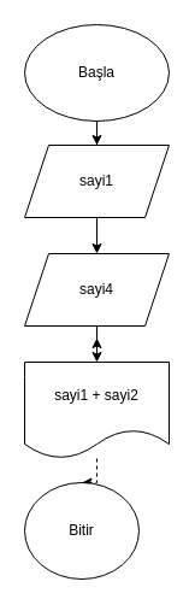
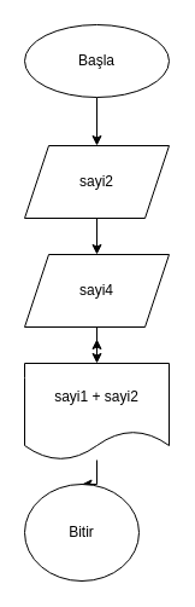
  <mxCell id="0" />
  <mxCell id="1" parent="0" />
  <mxCell id="2" style="edgeStyle=orthogonalEdgeStyle;rounded=0;orthogonalLoop=1;jettySize=auto;html=1;" edge="1" parent="1" source="3" target="5"><mxGeometry relative="1" as="geometry" /></mxCell>
- <mxCell id="3" value="Başla&lt;br&gt;" style="ellipse;whiteSpace=wrap;html=1;" vertex="1" parent="1"><mxGeometry x="20" y="20" width="120" height="80" as="geometry" /></mxCell>
+ <mxCell id="3" value="Başla&lt;br&gt;" style="ellipse;whiteSpace=wrap;html=1;" vertex="1" parent="1"><mxGeometry x="20" y="20" width="120" height="60" as="geometry" /></mxCell>
  <mxCell id="4" style="edgeStyle=orthogonalEdgeStyle;rounded=0;orthogonalLoop=1;jettySize=auto;html=1;" edge="1" parent="1" source="9"><mxGeometry relative="1" as="geometry"><mxPoint x="80" y="280" as="targetPoint" /></mxGeometry></mxCell>
- <mxCell id="5" value="sayi1" style="shape=parallelogram;perimeter=parallelogramPerimeter;whiteSpace=wrap;html=1;fixedSize=1;" vertex="1" parent="1"><mxGeometry x="20" y="120" width="120" height="60" as="geometry" /></mxCell>
+ <mxCell id="5" value="sayi2" style="shape=parallelogram;perimeter=parallelogramPerimeter;whiteSpace=wrap;html=1;fixedSize=1;" vertex="1" parent="1"><mxGeometry x="20" y="120" width="120" height="60" as="geometry" /></mxCell>
  <mxCell id="6" style="edgeStyle=orthogonalEdgeStyle;rounded=0;orthogonalLoop=1;jettySize=auto;html=1;entryX=0.5;entryY=0;entryDx=0;entryDy=0;" edge="1" parent="1" source="9" target="8"><mxGeometry relative="1" as="geometry" /></mxCell>
- <mxCell id="7" style="edgeStyle=orthogonalEdgeStyle;rounded=0;orthogonalLoop=1;jettySize=auto;html=1;dashed=1;" edge="1" parent="1" source="8" target="11"><mxGeometry relative="1" as="geometry" /></mxCell>
+ <mxCell id="7" style="edgeStyle=orthogonalEdgeStyle;rounded=0;orthogonalLoop=1;jettySize=auto;html=1;" edge="1" parent="1" source="8" target="11"><mxGeometry relative="1" as="geometry" /></mxCell>
  <mxCell id="8" value="sayi1 + sayi2" style="shape=document;whiteSpace=wrap;html=1;boundedLbl=1;" vertex="1" parent="1"><mxGeometry x="20" y="300" width="120" height="80" as="geometry" /></mxCell>
  <mxCell id="9" value="sayi4" style="shape=parallelogram;perimeter=parallelogramPerimeter;whiteSpace=wrap;html=1;fixedSize=1;" vertex="1" parent="1"><mxGeometry x="20" y="210" width="120" height="60" as="geometry" /></mxCell>
  <mxCell id="10" style="edgeStyle=orthogonalEdgeStyle;rounded=0;orthogonalLoop=1;jettySize=auto;html=1;" edge="1" parent="1" source="5" target="9"><mxGeometry relative="1" as="geometry"><mxPoint x="80" y="280" as="targetPoint" /><mxPoint x="80" y="180" as="sourcePoint" /></mxGeometry></mxCell>
  <mxCell id="11" value="Bitir" style="ellipse;whiteSpace=wrap;html=1;" vertex="1" parent="1"><mxGeometry x="20" y="400" width="95" height="80" as="geometry" /></mxCell>
